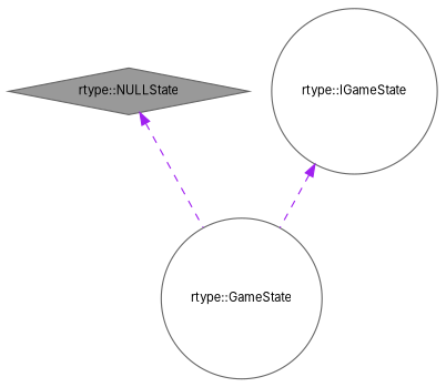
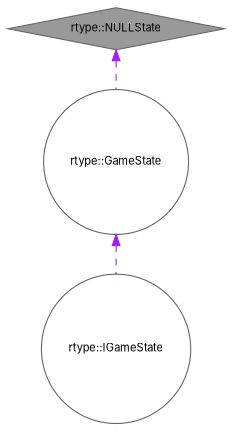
  digraph {
    fontname=Inter
    node [color=gray40 fillcolor=white fontname=Inter fontsize=10 shape=circle style=filled]
    edge [color=purple dir=back fontname=Inter fontsize=10 labelfontname=Helvetica labelfontsize=10 style=dashed]
    n1 [fillcolor=grey60 fontcolor=black height=0.2 label="rtype::NULLState" shape=diamond width=0.4]
    n2 [height=0.2 label="rtype::GameState" width=0.4]
    n3 [height=0.2 label="rtype::IGameState" width=0.4]
    n1 -> n2
-   n3 -> n2
+   n2 -> n3
  }
